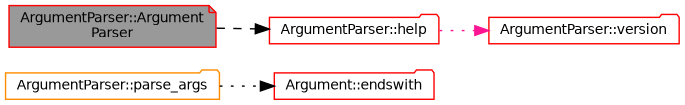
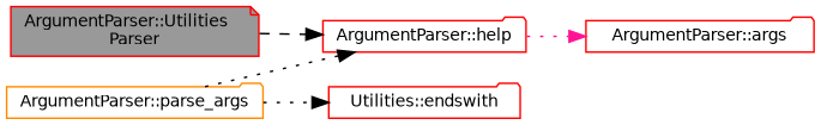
  digraph {
    rankdir=LR
    node [color=red fillcolor=white fontname=Helvetica fontsize=10 shape=folder style=filled]
    edge [color=black fontname=Helvetica fontsize=10 labelfontname=Helvetica labelfontsize=10 style=dotted]
-   n1 [fillcolor=grey60 fontcolor=black height=0.2 label="ArgumentParser::Argument\lParser" shape=note width=0.4]
+   n1 [fillcolor=grey60 fontcolor=black height=0.2 label="ArgumentParser::Utilities\lParser" shape=note width=0.4]
    n2 [height=0.2 label="ArgumentParser::help" width=0.4]
    n3 [color=darkorange height=0.2 label="ArgumentParser::parse_args" width=0.4]
-   n4 [height=0.2 label="Argument::endswith" width=0.4]
-   n5 [height=0.2 label="ArgumentParser::version" width=0.4]
+   n4 [height=0.2 label="Utilities::endswith" width=0.4]
+   n5 [height=0.2 label="ArgumentParser::args" width=0.4]
    n1 -> n2 [style=dashed]
    n2 -> n5 [color=deeppink]
+   n3 -> n2
    n3 -> n4
  }
